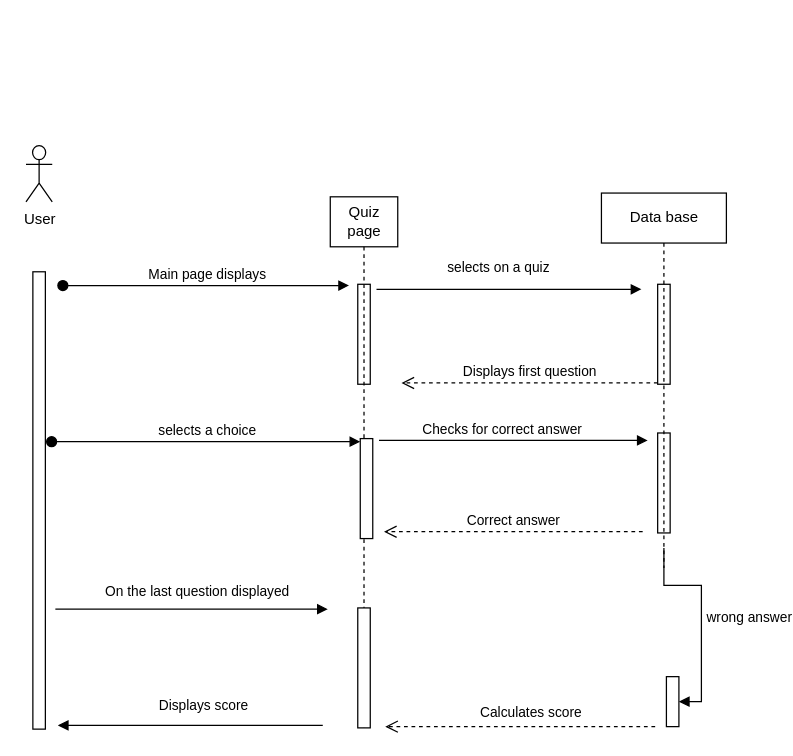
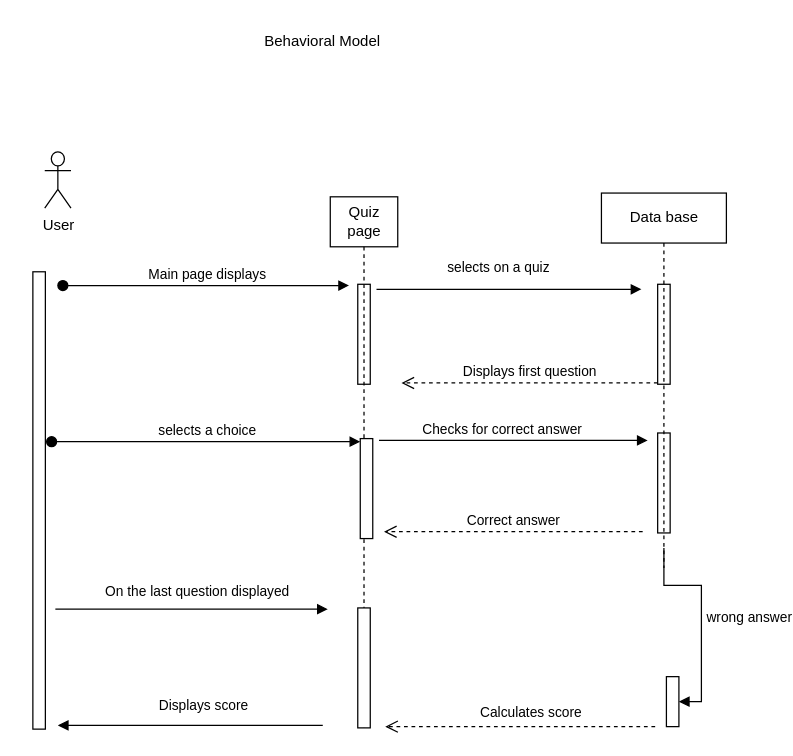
  <mxCell id="0" />
  <mxCell id="1" parent="0" />
  <mxCell id="2" value="" style="html=1;points=[];perimeter=orthogonalPerimeter;outlineConnect=0;targetShapes=umlLifeline;portConstraint=eastwest;newEdgeStyle={&quot;edgeStyle&quot;:&quot;elbowEdgeStyle&quot;,&quot;elbow&quot;:&quot;vertical&quot;,&quot;curved&quot;:0,&quot;rounded&quot;:0};" vertex="1" parent="1"><mxGeometry x="25.5" y="217" width="10" height="366" as="geometry" /></mxCell>
- <mxCell id="3" value="User" style="shape=umlActor;verticalLabelPosition=bottom;verticalAlign=top;html=1;" vertex="1" parent="1"><mxGeometry x="20" y="116" width="21" height="45" as="geometry" /></mxCell>
+ <mxCell id="3" value="User" style="shape=umlActor;verticalLabelPosition=bottom;verticalAlign=top;html=1;" vertex="1" parent="1"><mxGeometry x="35" y="121" width="21" height="45" as="geometry" /></mxCell>
  <mxCell id="4" value="selects on a quiz" style="html=1;verticalAlign=bottom;endArrow=block;edgeStyle=elbowEdgeStyle;elbow=vertical;curved=0;rounded=0;" edge="1" parent="1"><mxGeometry x="-0.085" y="8" relative="1" as="geometry"><mxPoint x="300.5" y="231" as="sourcePoint" /><mxPoint x="512.5" y="231" as="targetPoint" /><Array as="points" /><mxPoint as="offset" /></mxGeometry></mxCell>
  <mxCell id="5" value="Displays first question" style="html=1;verticalAlign=bottom;endArrow=open;dashed=1;endSize=8;edgeStyle=elbowEdgeStyle;elbow=vertical;curved=0;rounded=0;" edge="1" source="12" parent="1"><mxGeometry relative="1" as="geometry"><mxPoint x="320.5" y="306" as="targetPoint" /></mxGeometry></mxCell>
  <mxCell id="6" value="" style="html=1;points=[];perimeter=orthogonalPerimeter;outlineConnect=0;targetShapes=umlLifeline;portConstraint=eastwest;newEdgeStyle={&quot;edgeStyle&quot;:&quot;elbowEdgeStyle&quot;,&quot;elbow&quot;:&quot;vertical&quot;,&quot;curved&quot;:0,&quot;rounded&quot;:0};" vertex="1" parent="1"><mxGeometry x="285.5" y="227" width="10" height="80" as="geometry" /></mxCell>
  <mxCell id="7" value="Main page displays" style="html=1;verticalAlign=bottom;startArrow=oval;endArrow=block;startSize=8;edgeStyle=elbowEdgeStyle;elbow=vertical;curved=0;rounded=0;" edge="1" parent="1"><mxGeometry x="0.004" relative="1" as="geometry"><mxPoint x="49.5" y="228" as="sourcePoint" /><mxPoint x="278.5" y="228" as="targetPoint" /><mxPoint as="offset" /></mxGeometry></mxCell>
  <mxCell id="8" value="Quiz page" style="shape=umlLifeline;perimeter=lifelinePerimeter;whiteSpace=wrap;html=1;container=1;dropTarget=0;collapsible=0;recursiveResize=0;outlineConnect=0;portConstraint=eastwest;newEdgeStyle={&quot;edgeStyle&quot;:&quot;elbowEdgeStyle&quot;,&quot;elbow&quot;:&quot;vertical&quot;,&quot;curved&quot;:0,&quot;rounded&quot;:0};movable=1;resizable=1;rotatable=1;deletable=1;editable=1;locked=0;connectable=1;" vertex="1" parent="1"><mxGeometry x="263.5" y="157" width="54" height="425" as="geometry" /></mxCell>
  <mxCell id="9" value="" style="html=1;points=[];perimeter=orthogonalPerimeter;outlineConnect=0;targetShapes=umlLifeline;portConstraint=eastwest;newEdgeStyle={&quot;edgeStyle&quot;:&quot;elbowEdgeStyle&quot;,&quot;elbow&quot;:&quot;vertical&quot;,&quot;curved&quot;:0,&quot;rounded&quot;:0};" vertex="1" parent="8"><mxGeometry x="24" y="193.5" width="10" height="80" as="geometry" /></mxCell>
  <mxCell id="10" value="selects a choice" style="html=1;verticalAlign=bottom;startArrow=oval;endArrow=block;startSize=8;edgeStyle=elbowEdgeStyle;elbow=vertical;curved=0;rounded=0;" edge="1" target="9" parent="8"><mxGeometry relative="1" as="geometry"><mxPoint x="-223" y="196" as="sourcePoint" /></mxGeometry></mxCell>
  <mxCell id="11" value="" style="html=1;points=[];perimeter=orthogonalPerimeter;outlineConnect=0;targetShapes=umlLifeline;portConstraint=eastwest;newEdgeStyle={&quot;edgeStyle&quot;:&quot;elbowEdgeStyle&quot;,&quot;elbow&quot;:&quot;vertical&quot;,&quot;curved&quot;:0,&quot;rounded&quot;:0};" vertex="1" parent="8"><mxGeometry x="22" y="329" width="10" height="96" as="geometry" /></mxCell>
  <mxCell id="12" value="" style="html=1;points=[];perimeter=orthogonalPerimeter;outlineConnect=0;targetShapes=umlLifeline;portConstraint=eastwest;newEdgeStyle={&quot;edgeStyle&quot;:&quot;elbowEdgeStyle&quot;,&quot;elbow&quot;:&quot;vertical&quot;,&quot;curved&quot;:0,&quot;rounded&quot;:0};" vertex="1" parent="1"><mxGeometry x="525.5" y="227" width="10" height="80" as="geometry" /></mxCell>
  <mxCell id="13" value="" style="html=1;points=[];perimeter=orthogonalPerimeter;outlineConnect=0;targetShapes=umlLifeline;portConstraint=eastwest;newEdgeStyle={&quot;edgeStyle&quot;:&quot;elbowEdgeStyle&quot;,&quot;elbow&quot;:&quot;vertical&quot;,&quot;curved&quot;:0,&quot;rounded&quot;:0};" vertex="1" parent="1"><mxGeometry x="525.5" y="346" width="10" height="80" as="geometry" /></mxCell>
  <mxCell id="14" value="Checks for correct answer" style="html=1;verticalAlign=bottom;endArrow=block;edgeStyle=elbowEdgeStyle;elbow=vertical;curved=0;rounded=0;" edge="1" parent="1"><mxGeometry x="-0.084" width="80" relative="1" as="geometry"><mxPoint x="302.5" y="352" as="sourcePoint" /><mxPoint x="517.5" y="352" as="targetPoint" /><mxPoint as="offset" /></mxGeometry></mxCell>
  <mxCell id="15" value="Correct answer" style="html=1;verticalAlign=bottom;endArrow=open;dashed=1;endSize=8;edgeStyle=elbowEdgeStyle;elbow=vertical;curved=0;rounded=0;" edge="1" parent="1"><mxGeometry relative="1" as="geometry"><mxPoint x="513.5" y="425" as="sourcePoint" /><mxPoint x="306.5" y="425" as="targetPoint" /></mxGeometry></mxCell>
  <mxCell id="16" value="Displays score" style="html=1;verticalAlign=bottom;endArrow=block;edgeStyle=elbowEdgeStyle;elbow=vertical;curved=0;rounded=0;" edge="1" parent="1"><mxGeometry x="-0.096" y="-7" width="80" relative="1" as="geometry"><mxPoint x="257.5" y="580" as="sourcePoint" /><mxPoint x="45.5" y="580" as="targetPoint" /><Array as="points"><mxPoint x="149.5" y="580" /><mxPoint x="185.5" y="438" /></Array><mxPoint as="offset" /></mxGeometry></mxCell>
  <mxCell id="17" value="On the last question displayed" style="html=1;verticalAlign=bottom;endArrow=block;edgeStyle=elbowEdgeStyle;elbow=vertical;curved=0;rounded=0;" edge="1" parent="1"><mxGeometry x="0.037" y="5" width="80" relative="1" as="geometry"><mxPoint x="43.5" y="487" as="sourcePoint" /><mxPoint x="261.5" y="487" as="targetPoint" /><mxPoint as="offset" /></mxGeometry></mxCell>
  <mxCell id="18" value="" style="html=1;points=[];perimeter=orthogonalPerimeter;outlineConnect=0;targetShapes=umlLifeline;portConstraint=eastwest;newEdgeStyle={&quot;edgeStyle&quot;:&quot;elbowEdgeStyle&quot;,&quot;elbow&quot;:&quot;vertical&quot;,&quot;curved&quot;:0,&quot;rounded&quot;:0};" vertex="1" parent="1"><mxGeometry x="532.5" y="541" width="10" height="40" as="geometry" /></mxCell>
  <mxCell id="19" value="wrong answer" style="html=1;align=left;spacingLeft=2;endArrow=block;rounded=0;edgeStyle=orthogonalEdgeStyle;curved=0;rounded=0;" edge="1" target="18" parent="1"><mxGeometry relative="1" as="geometry"><mxPoint x="530.5" y="438" as="sourcePoint" /><Array as="points"><mxPoint x="560.5" y="468" /></Array></mxGeometry></mxCell>
  <mxCell id="20" value="Calculates score" style="html=1;verticalAlign=bottom;endArrow=open;dashed=1;endSize=8;edgeStyle=elbowEdgeStyle;elbow=vertical;curved=0;rounded=0;" edge="1" parent="1"><mxGeometry x="-0.075" y="-2" relative="1" as="geometry"><mxPoint x="523.5" y="581" as="sourcePoint" /><mxPoint x="307.5" y="581" as="targetPoint" /><mxPoint as="offset" /></mxGeometry></mxCell>
  <mxCell id="21" value="Data base" style="shape=umlLifeline;perimeter=lifelinePerimeter;whiteSpace=wrap;html=1;container=1;dropTarget=0;collapsible=0;recursiveResize=0;outlineConnect=0;portConstraint=eastwest;newEdgeStyle={&quot;edgeStyle&quot;:&quot;elbowEdgeStyle&quot;,&quot;elbow&quot;:&quot;vertical&quot;,&quot;curved&quot;:0,&quot;rounded&quot;:0};" vertex="1" parent="1"><mxGeometry x="480.5" y="154" width="100" height="300" as="geometry" /></mxCell>
+ <mxCell id="22" value="Behavioral Model" style="text;html=1;align=center;verticalAlign=middle;resizable=0;points=[];autosize=1;strokeColor=none;fillColor=none;" vertex="1" parent="1"><mxGeometry x="201.5" y="20" width="111" height="26" as="geometry" /></mxCell>
